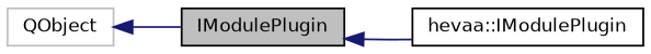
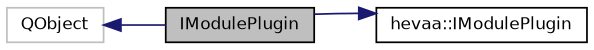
  digraph {
    rankdir=LR
    node [color=black fillcolor=white fontname=Helvetica fontsize=10 shape=record style=filled]
    edge [color=midnightblue dir=back fontname=Helvetica fontsize=10 labelfontname=Helvetica labelfontsize=10 style=solid]
    n1 [fillcolor=grey75 fontcolor=black height=0.2 label=IModulePlugin width=0.4]
    n2 [color=grey75 height=0.2 label=QObject width=0.4]
    n3 [height=0.2 label="hevaa::IModulePlugin" width=0.4]
    n2 -> n1
-   n1 -> n3
+   n3 -> n1
  }
